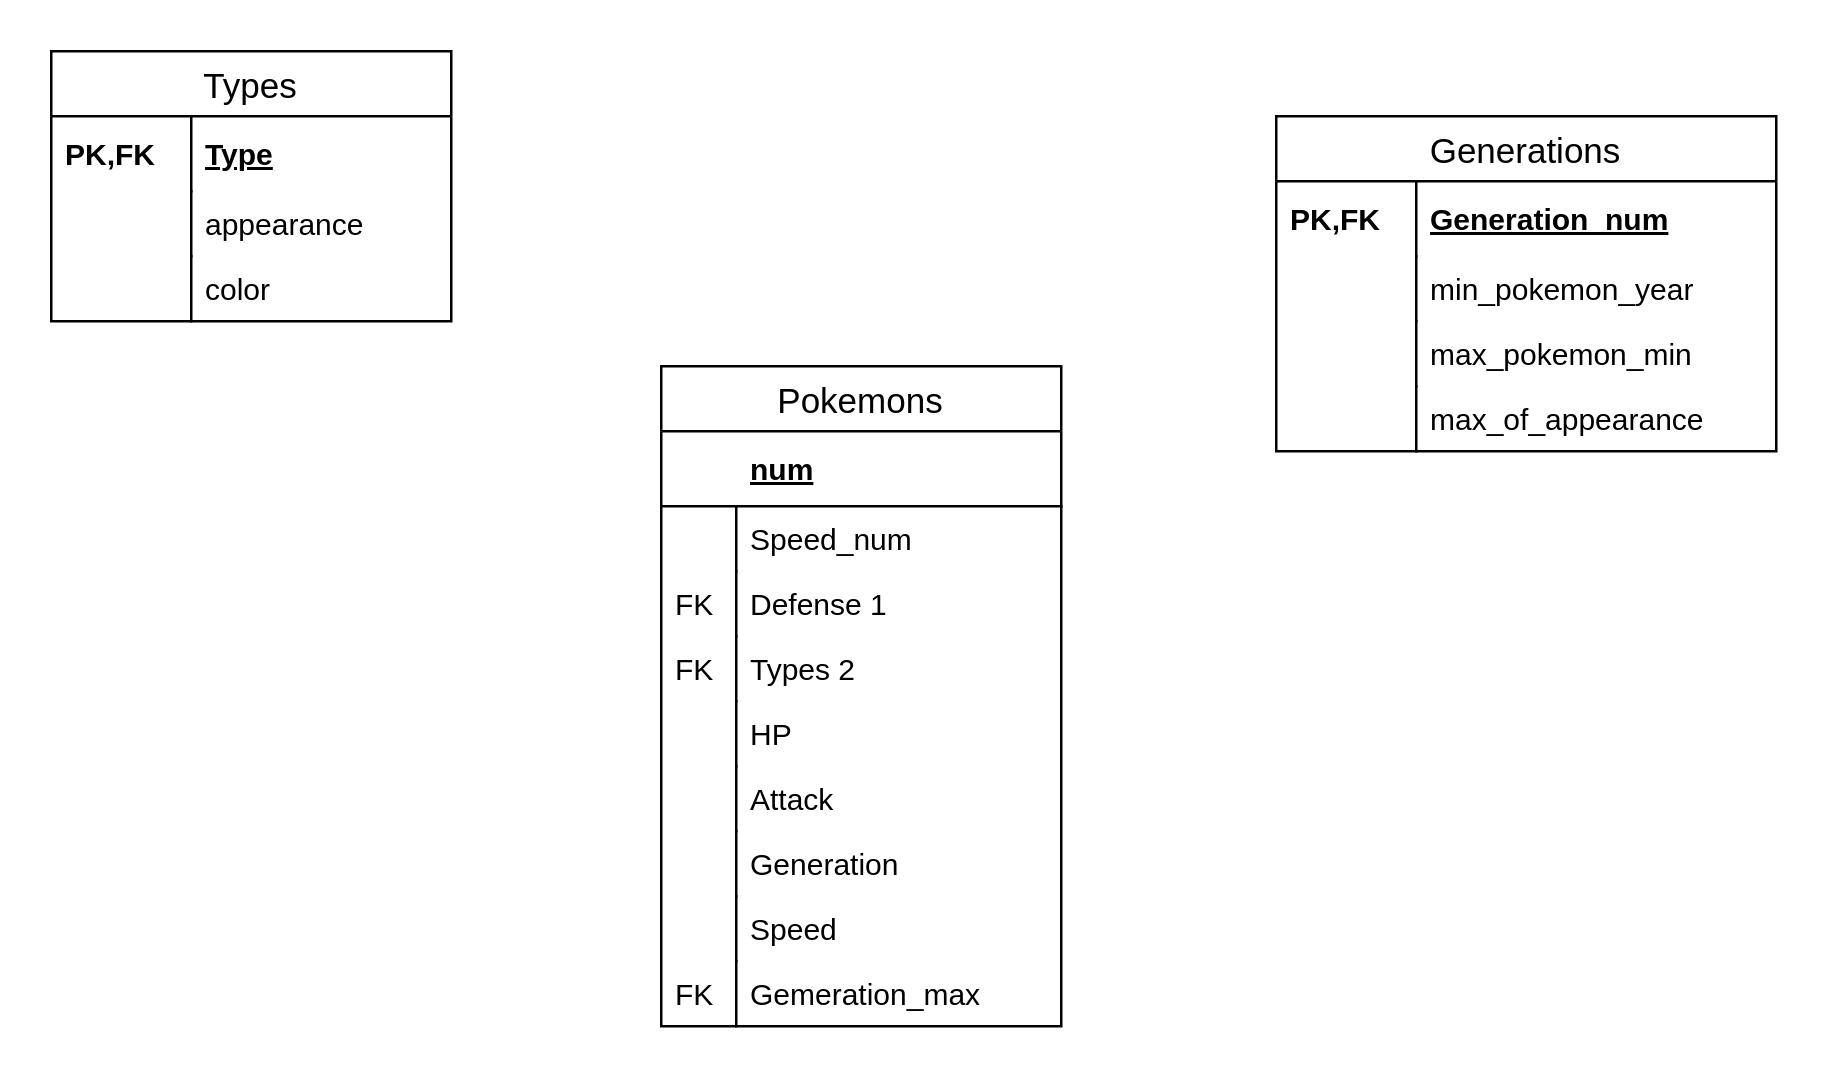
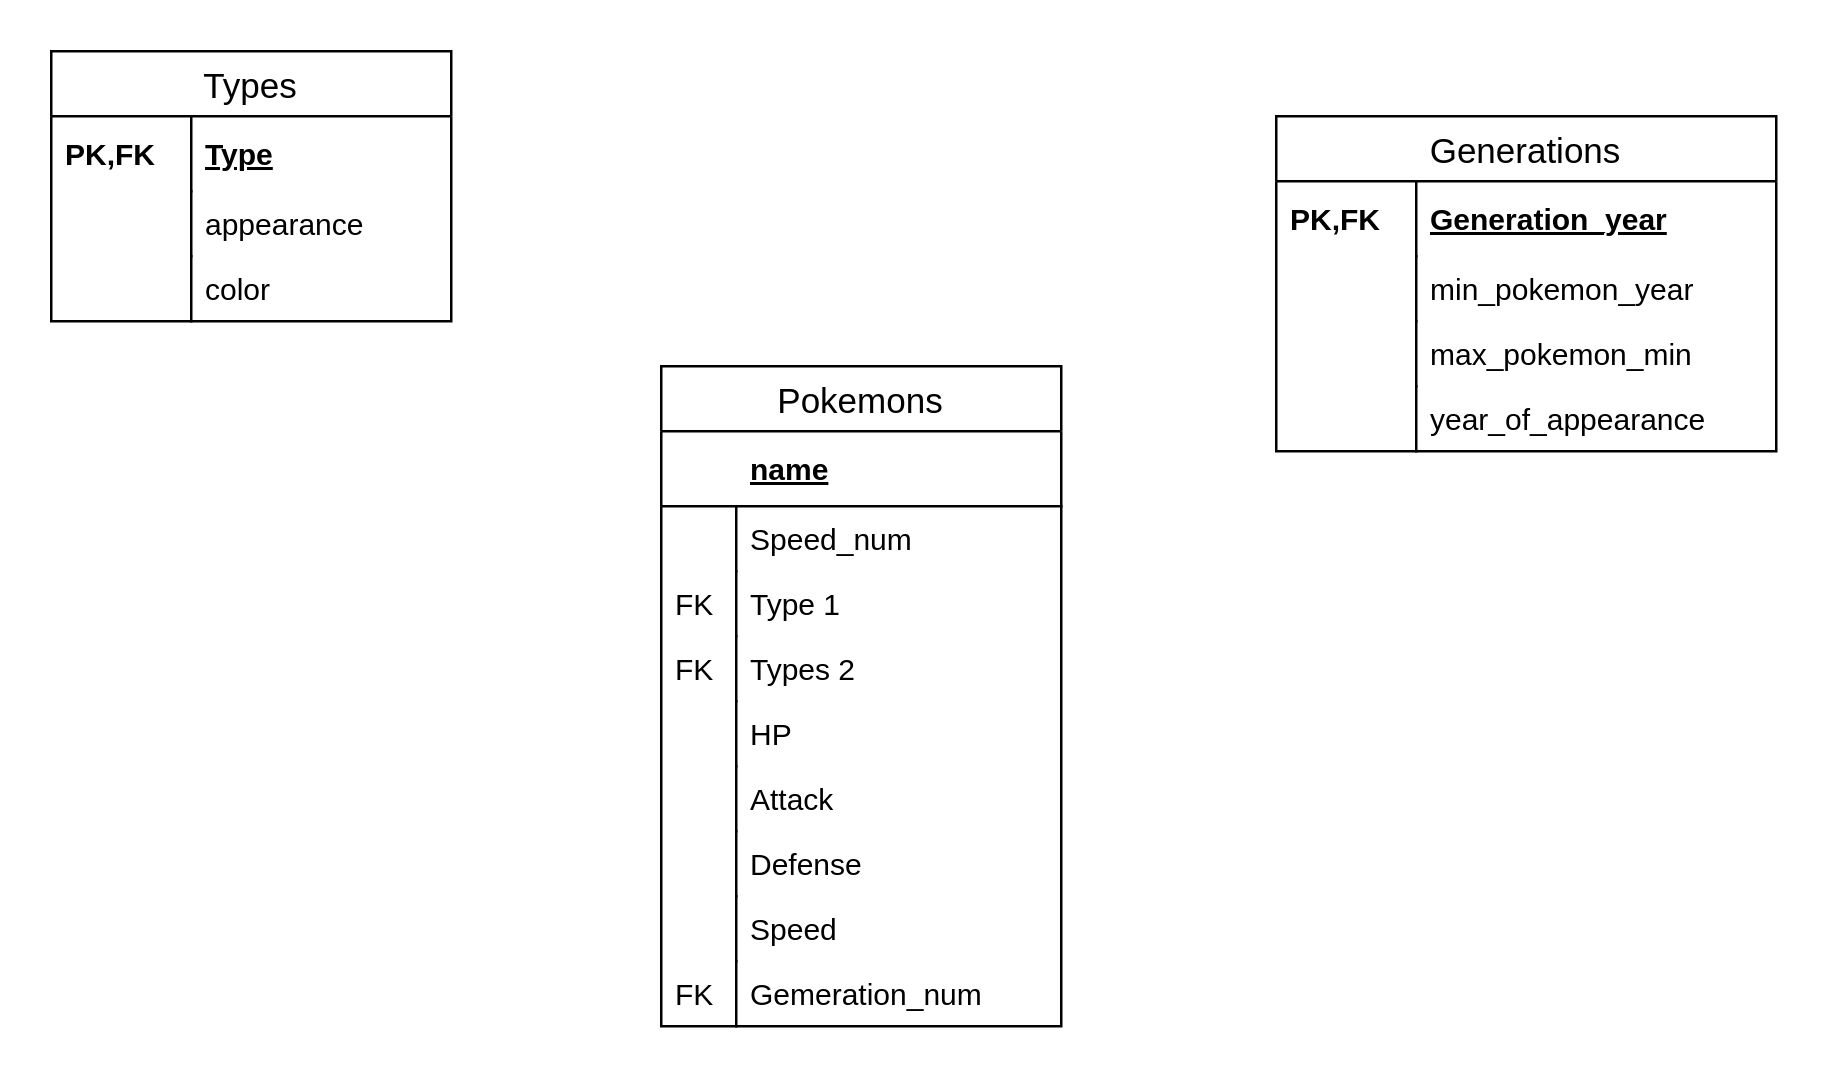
  <mxCell id="0" />
  <mxCell id="1" parent="0" />
  <mxCell id="2" value="Types" style="swimlane;fontStyle=0;childLayout=stackLayout;horizontal=1;startSize=26;horizontalStack=0;resizeParent=1;resizeParentMax=0;resizeLast=0;collapsible=1;marginBottom=0;align=center;fontSize=14;" parent="1" vertex="1"><mxGeometry x="20" y="20" width="160" height="108" as="geometry" /></mxCell>
  <mxCell id="3" value="Type" style="shape=partialRectangle;top=0;left=0;right=0;bottom=0;align=left;verticalAlign=middle;fillColor=none;spacingLeft=60;spacingRight=4;overflow=hidden;rotatable=0;points=[[0,0.5],[1,0.5]];portConstraint=eastwest;dropTarget=0;fontStyle=5;fontSize=12;" parent="2" vertex="1"><mxGeometry y="26" width="160" height="30" as="geometry" /></mxCell>
  <mxCell id="4" value="PK,FK" style="shape=partialRectangle;fontStyle=1;top=0;left=0;bottom=0;fillColor=none;align=left;verticalAlign=middle;spacingLeft=4;spacingRight=4;overflow=hidden;rotatable=0;points=[];portConstraint=eastwest;part=1;fontSize=12;" parent="3" vertex="1" connectable="0"><mxGeometry width="56" height="30" as="geometry" /></mxCell>
  <mxCell id="5" value="appearance" style="shape=partialRectangle;top=0;left=0;right=0;bottom=0;align=left;verticalAlign=top;fillColor=none;spacingLeft=60;spacingRight=4;overflow=hidden;rotatable=0;points=[[0,0.5],[1,0.5]];portConstraint=eastwest;dropTarget=0;fontSize=12;" parent="2" vertex="1"><mxGeometry y="56" width="160" height="26" as="geometry" /></mxCell>
  <mxCell id="6" value="" style="shape=partialRectangle;top=0;left=0;bottom=0;fillColor=none;align=left;verticalAlign=top;spacingLeft=4;spacingRight=4;overflow=hidden;rotatable=0;points=[];portConstraint=eastwest;part=1;fontSize=12;" parent="5" vertex="1" connectable="0"><mxGeometry width="56" height="26" as="geometry" /></mxCell>
  <mxCell id="7" value="сolor" style="shape=partialRectangle;top=0;left=0;right=0;bottom=0;align=left;verticalAlign=top;fillColor=none;spacingLeft=60;spacingRight=4;overflow=hidden;rotatable=0;points=[[0,0.5],[1,0.5]];portConstraint=eastwest;dropTarget=0;fontSize=12;" parent="2" vertex="1"><mxGeometry y="82" width="160" height="26" as="geometry" /></mxCell>
  <mxCell id="8" value="" style="shape=partialRectangle;top=0;left=0;bottom=0;fillColor=none;align=left;verticalAlign=top;spacingLeft=4;spacingRight=4;overflow=hidden;rotatable=0;points=[];portConstraint=eastwest;part=1;fontSize=12;" parent="7" vertex="1" connectable="0"><mxGeometry width="56" height="26" as="geometry" /></mxCell>
  <mxCell id="9" value="Generations" style="swimlane;fontStyle=0;childLayout=stackLayout;horizontal=1;startSize=26;horizontalStack=0;resizeParent=1;resizeParentMax=0;resizeLast=0;collapsible=1;marginBottom=0;align=center;fontSize=14;" parent="1" vertex="1"><mxGeometry x="510" y="46" width="200" height="134" as="geometry" /></mxCell>
- <mxCell id="10" value="Generation_num" style="shape=partialRectangle;top=0;left=0;right=0;bottom=0;align=left;verticalAlign=middle;fillColor=none;spacingLeft=60;spacingRight=4;overflow=hidden;rotatable=0;points=[[0,0.5],[1,0.5]];portConstraint=eastwest;dropTarget=0;fontStyle=5;fontSize=12;" parent="9" vertex="1"><mxGeometry y="26" width="200" height="30" as="geometry" /></mxCell>
+ <mxCell id="10" value="Generation_year" style="shape=partialRectangle;top=0;left=0;right=0;bottom=0;align=left;verticalAlign=middle;fillColor=none;spacingLeft=60;spacingRight=4;overflow=hidden;rotatable=0;points=[[0,0.5],[1,0.5]];portConstraint=eastwest;dropTarget=0;fontStyle=5;fontSize=12;" parent="9" vertex="1"><mxGeometry y="26" width="200" height="30" as="geometry" /></mxCell>
  <mxCell id="11" value="PK,FK" style="shape=partialRectangle;fontStyle=1;top=0;left=0;bottom=0;fillColor=none;align=left;verticalAlign=middle;spacingLeft=4;spacingRight=4;overflow=hidden;rotatable=0;points=[];portConstraint=eastwest;part=1;fontSize=12;" parent="10" vertex="1" connectable="0"><mxGeometry width="56" height="30" as="geometry" /></mxCell>
  <mxCell id="12" value="min_pokemon_year" style="shape=partialRectangle;top=0;left=0;right=0;bottom=0;align=left;verticalAlign=top;fillColor=none;spacingLeft=60;spacingRight=4;overflow=hidden;rotatable=0;points=[[0,0.5],[1,0.5]];portConstraint=eastwest;dropTarget=0;fontSize=12;" parent="9" vertex="1"><mxGeometry y="56" width="200" height="26" as="geometry" /></mxCell>
  <mxCell id="13" value="" style="shape=partialRectangle;top=0;left=0;bottom=0;fillColor=none;align=left;verticalAlign=top;spacingLeft=4;spacingRight=4;overflow=hidden;rotatable=0;points=[];portConstraint=eastwest;part=1;fontSize=12;" parent="12" vertex="1" connectable="0"><mxGeometry width="56" height="26" as="geometry" /></mxCell>
  <mxCell id="14" value="max_pokemon_min" style="shape=partialRectangle;top=0;left=0;right=0;bottom=0;align=left;verticalAlign=top;fillColor=none;spacingLeft=60;spacingRight=4;overflow=hidden;rotatable=0;points=[[0,0.5],[1,0.5]];portConstraint=eastwest;dropTarget=0;fontSize=12;" parent="9" vertex="1"><mxGeometry y="82" width="200" height="26" as="geometry" /></mxCell>
  <mxCell id="15" value="" style="shape=partialRectangle;top=0;left=0;bottom=0;fillColor=none;align=left;verticalAlign=top;spacingLeft=4;spacingRight=4;overflow=hidden;rotatable=0;points=[];portConstraint=eastwest;part=1;fontSize=12;" parent="14" vertex="1" connectable="0"><mxGeometry width="56" height="26" as="geometry" /></mxCell>
- <mxCell id="16" value="max_of_appearance" style="shape=partialRectangle;top=0;left=0;right=0;bottom=0;align=left;verticalAlign=top;fillColor=none;spacingLeft=60;spacingRight=4;overflow=hidden;rotatable=0;points=[[0,0.5],[1,0.5]];portConstraint=eastwest;dropTarget=0;fontSize=12;" parent="9" vertex="1"><mxGeometry y="108" width="200" height="26" as="geometry" /></mxCell>
+ <mxCell id="16" value="year_of_appearance" style="shape=partialRectangle;top=0;left=0;right=0;bottom=0;align=left;verticalAlign=top;fillColor=none;spacingLeft=60;spacingRight=4;overflow=hidden;rotatable=0;points=[[0,0.5],[1,0.5]];portConstraint=eastwest;dropTarget=0;fontSize=12;" parent="9" vertex="1"><mxGeometry y="108" width="200" height="26" as="geometry" /></mxCell>
  <mxCell id="17" value="" style="shape=partialRectangle;top=0;left=0;bottom=0;fillColor=none;align=left;verticalAlign=top;spacingLeft=4;spacingRight=4;overflow=hidden;rotatable=0;points=[];portConstraint=eastwest;part=1;fontSize=12;" parent="16" vertex="1" connectable="0"><mxGeometry width="56" height="26" as="geometry" /></mxCell>
  <mxCell id="18" value="Pokemons" style="swimlane;fontStyle=0;childLayout=stackLayout;horizontal=1;startSize=26;horizontalStack=0;resizeParent=1;resizeParentMax=0;resizeLast=0;collapsible=1;marginBottom=0;align=center;fontSize=14;" parent="1" vertex="1"><mxGeometry x="264" y="146" width="160" height="264" as="geometry" /></mxCell>
- <mxCell id="19" value="num" style="shape=partialRectangle;top=0;left=0;right=0;bottom=1;align=left;verticalAlign=middle;fillColor=none;spacingLeft=34;spacingRight=4;overflow=hidden;rotatable=0;points=[[0,0.5],[1,0.5]];portConstraint=eastwest;dropTarget=0;fontStyle=5;fontSize=12;" parent="18" vertex="1"><mxGeometry y="26" width="160" height="30" as="geometry" /></mxCell>
+ <mxCell id="19" value="name" style="shape=partialRectangle;top=0;left=0;right=0;bottom=1;align=left;verticalAlign=middle;fillColor=none;spacingLeft=34;spacingRight=4;overflow=hidden;rotatable=0;points=[[0,0.5],[1,0.5]];portConstraint=eastwest;dropTarget=0;fontStyle=5;fontSize=12;" parent="18" vertex="1"><mxGeometry y="26" width="160" height="30" as="geometry" /></mxCell>
  <mxCell id="20" value="Speed_num" style="shape=partialRectangle;top=0;left=0;right=0;bottom=0;align=left;verticalAlign=top;fillColor=none;spacingLeft=34;spacingRight=4;overflow=hidden;rotatable=0;points=[[0,0.5],[1,0.5]];portConstraint=eastwest;dropTarget=0;fontSize=12;" parent="18" vertex="1"><mxGeometry y="56" width="160" height="26" as="geometry" /></mxCell>
  <mxCell id="21" value="" style="shape=partialRectangle;top=0;left=0;bottom=0;fillColor=none;align=left;verticalAlign=top;spacingLeft=4;spacingRight=4;overflow=hidden;rotatable=0;points=[];portConstraint=eastwest;part=1;fontSize=12;" parent="20" vertex="1" connectable="0"><mxGeometry width="30" height="26" as="geometry" /></mxCell>
- <mxCell id="22" value="Defense 1" style="shape=partialRectangle;top=0;left=0;right=0;bottom=0;align=left;verticalAlign=top;fillColor=none;spacingLeft=34;spacingRight=4;overflow=hidden;rotatable=0;points=[[0,0.5],[1,0.5]];portConstraint=eastwest;dropTarget=0;fontSize=12;" parent="18" vertex="1"><mxGeometry y="82" width="160" height="26" as="geometry" /></mxCell>
+ <mxCell id="22" value="Type 1" style="shape=partialRectangle;top=0;left=0;right=0;bottom=0;align=left;verticalAlign=top;fillColor=none;spacingLeft=34;spacingRight=4;overflow=hidden;rotatable=0;points=[[0,0.5],[1,0.5]];portConstraint=eastwest;dropTarget=0;fontSize=12;" parent="18" vertex="1"><mxGeometry y="82" width="160" height="26" as="geometry" /></mxCell>
  <mxCell id="23" value="FK" style="shape=partialRectangle;top=0;left=0;bottom=0;fillColor=none;align=left;verticalAlign=top;spacingLeft=4;spacingRight=4;overflow=hidden;rotatable=0;points=[];portConstraint=eastwest;part=1;fontSize=12;" parent="22" vertex="1" connectable="0"><mxGeometry width="30" height="26" as="geometry" /></mxCell>
  <mxCell id="24" value="Types 2" style="shape=partialRectangle;top=0;left=0;right=0;bottom=0;align=left;verticalAlign=top;fillColor=none;spacingLeft=34;spacingRight=4;overflow=hidden;rotatable=0;points=[[0,0.5],[1,0.5]];portConstraint=eastwest;dropTarget=0;fontSize=12;" parent="18" vertex="1"><mxGeometry y="108" width="160" height="26" as="geometry" /></mxCell>
  <mxCell id="25" value="FK" style="shape=partialRectangle;top=0;left=0;bottom=0;fillColor=none;align=left;verticalAlign=top;spacingLeft=4;spacingRight=4;overflow=hidden;rotatable=0;points=[];portConstraint=eastwest;part=1;fontSize=12;" parent="24" vertex="1" connectable="0"><mxGeometry width="30" height="26" as="geometry" /></mxCell>
  <mxCell id="26" value="HP" style="shape=partialRectangle;top=0;left=0;right=0;bottom=0;align=left;verticalAlign=top;fillColor=none;spacingLeft=34;spacingRight=4;overflow=hidden;rotatable=0;points=[[0,0.5],[1,0.5]];portConstraint=eastwest;dropTarget=0;fontSize=12;" parent="18" vertex="1"><mxGeometry y="134" width="160" height="26" as="geometry" /></mxCell>
  <mxCell id="27" value="" style="shape=partialRectangle;top=0;left=0;bottom=0;fillColor=none;align=left;verticalAlign=top;spacingLeft=4;spacingRight=4;overflow=hidden;rotatable=0;points=[];portConstraint=eastwest;part=1;fontSize=12;" parent="26" vertex="1" connectable="0"><mxGeometry width="30" height="26" as="geometry" /></mxCell>
  <mxCell id="28" value="Attack" style="shape=partialRectangle;top=0;left=0;right=0;bottom=0;align=left;verticalAlign=top;fillColor=none;spacingLeft=34;spacingRight=4;overflow=hidden;rotatable=0;points=[[0,0.5],[1,0.5]];portConstraint=eastwest;dropTarget=0;fontSize=12;" parent="18" vertex="1"><mxGeometry y="160" width="160" height="26" as="geometry" /></mxCell>
  <mxCell id="29" value="" style="shape=partialRectangle;top=0;left=0;bottom=0;fillColor=none;align=left;verticalAlign=top;spacingLeft=4;spacingRight=4;overflow=hidden;rotatable=0;points=[];portConstraint=eastwest;part=1;fontSize=12;" parent="28" vertex="1" connectable="0"><mxGeometry width="30" height="26" as="geometry" /></mxCell>
- <mxCell id="30" value="Generation&#10;" style="shape=partialRectangle;top=0;left=0;right=0;bottom=0;align=left;verticalAlign=top;fillColor=none;spacingLeft=34;spacingRight=4;overflow=hidden;rotatable=0;points=[[0,0.5],[1,0.5]];portConstraint=eastwest;dropTarget=0;fontSize=12;" parent="18" vertex="1"><mxGeometry y="186" width="160" height="26" as="geometry" /></mxCell>
+ <mxCell id="30" value="Defense&#10;" style="shape=partialRectangle;top=0;left=0;right=0;bottom=0;align=left;verticalAlign=top;fillColor=none;spacingLeft=34;spacingRight=4;overflow=hidden;rotatable=0;points=[[0,0.5],[1,0.5]];portConstraint=eastwest;dropTarget=0;fontSize=12;" parent="18" vertex="1"><mxGeometry y="186" width="160" height="26" as="geometry" /></mxCell>
  <mxCell id="31" value="" style="shape=partialRectangle;top=0;left=0;bottom=0;fillColor=none;align=left;verticalAlign=top;spacingLeft=4;spacingRight=4;overflow=hidden;rotatable=0;points=[];portConstraint=eastwest;part=1;fontSize=12;" parent="30" vertex="1" connectable="0"><mxGeometry width="30" height="26" as="geometry" /></mxCell>
  <mxCell id="32" value="Speed" style="shape=partialRectangle;top=0;left=0;right=0;bottom=0;align=left;verticalAlign=top;fillColor=none;spacingLeft=34;spacingRight=4;overflow=hidden;rotatable=0;points=[[0,0.5],[1,0.5]];portConstraint=eastwest;dropTarget=0;fontSize=12;" parent="18" vertex="1"><mxGeometry y="212" width="160" height="26" as="geometry" /></mxCell>
  <mxCell id="33" value="" style="shape=partialRectangle;top=0;left=0;bottom=0;fillColor=none;align=left;verticalAlign=top;spacingLeft=4;spacingRight=4;overflow=hidden;rotatable=0;points=[];portConstraint=eastwest;part=1;fontSize=12;" parent="32" vertex="1" connectable="0"><mxGeometry width="30" height="26" as="geometry" /></mxCell>
- <mxCell id="34" value="Gemeration_max" style="shape=partialRectangle;top=0;left=0;right=0;bottom=0;align=left;verticalAlign=top;fillColor=none;spacingLeft=34;spacingRight=4;overflow=hidden;rotatable=0;points=[[0,0.5],[1,0.5]];portConstraint=eastwest;dropTarget=0;fontSize=12;" vertex="1" parent="18"><mxGeometry y="238" width="160" height="26" as="geometry" /></mxCell>
+ <mxCell id="34" value="Gemeration_num" style="shape=partialRectangle;top=0;left=0;right=0;bottom=0;align=left;verticalAlign=top;fillColor=none;spacingLeft=34;spacingRight=4;overflow=hidden;rotatable=0;points=[[0,0.5],[1,0.5]];portConstraint=eastwest;dropTarget=0;fontSize=12;" vertex="1" parent="18"><mxGeometry y="238" width="160" height="26" as="geometry" /></mxCell>
  <mxCell id="35" value="FK" style="shape=partialRectangle;top=0;left=0;bottom=0;fillColor=none;align=left;verticalAlign=top;spacingLeft=4;spacingRight=4;overflow=hidden;rotatable=0;points=[];portConstraint=eastwest;part=1;fontSize=12;" vertex="1" connectable="0" parent="34"><mxGeometry width="30" height="26" as="geometry" /></mxCell>
